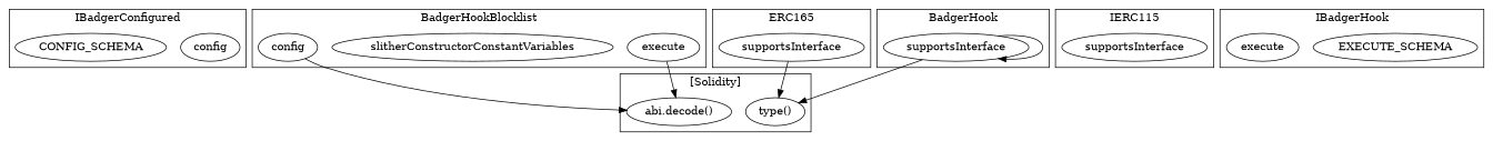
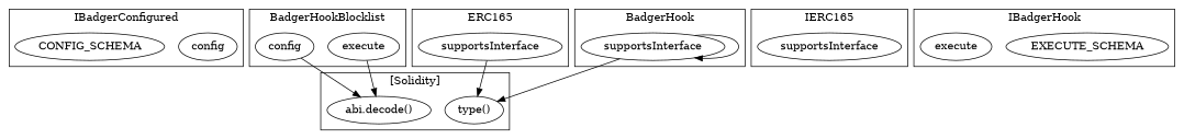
  strict digraph {
    n1 [label=config]
    n2 [label=CONFIG_SCHEMA]
    n3 [label=execute]
-   n4 [label=slitherConstructorConstantVariables]
    n5 [label=config]
    n6 [label=supportsInterface]
    n7 [label=supportsInterface]
    n8 [label=EXECUTE_SCHEMA]
    n9 [label=execute]
    n10 [label=supportsInterface]
    "abi.decode()"
    "type()"
    subgraph cluster_1 {
      label=IBadgerConfigured
      n1
      n2
    }
    subgraph cluster_2 {
      label=BadgerHookBlocklist
      n3
-     n4
      n5
    }
    subgraph cluster_3 {
      label=ERC165
      n6
    }
    subgraph cluster_4 {
-     label=IERC115
+     label=IERC165
      n7
    }
    subgraph cluster_5 {
      label=IBadgerHook
      n8
      n9
    }
    subgraph cluster_6 {
      label=BadgerHook
      n10
    }
    subgraph cluster_7 {
      label="[Solidity]"
      "abi.decode()"
      "type()"
    }
    n3 -> "abi.decode()"
    n5 -> "abi.decode()"
    n6 -> "type()"
    n10 -> n10
    n10 -> "type()"
  }
